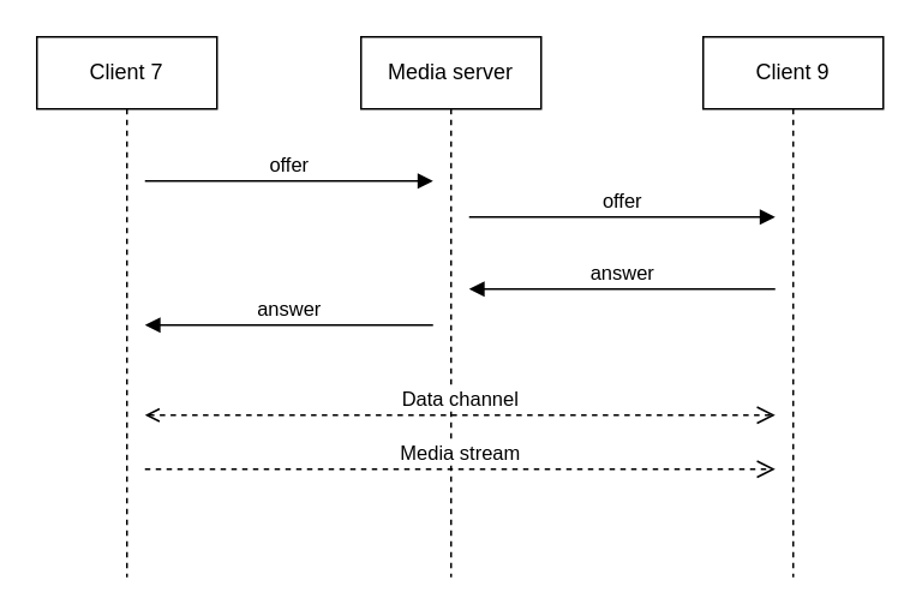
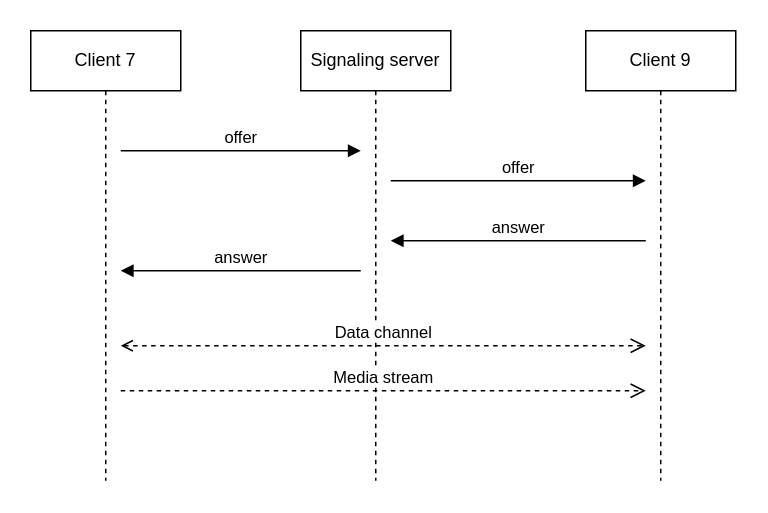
  <mxCell id="0" />
  <mxCell id="1" parent="0" />
  <mxCell id="2" value="Client 7" style="shape=umlLifeline;perimeter=lifelinePerimeter;whiteSpace=wrap;html=1;container=0;dropTarget=0;collapsible=0;recursiveResize=0;outlineConnect=0;portConstraint=eastwest;newEdgeStyle={&quot;edgeStyle&quot;:&quot;elbowEdgeStyle&quot;,&quot;elbow&quot;:&quot;vertical&quot;,&quot;curved&quot;:0,&quot;rounded&quot;:0};" parent="1" vertex="1"><mxGeometry x="20" y="20" width="100" height="300" as="geometry" /></mxCell>
- <mxCell id="3" value="Media server" style="shape=umlLifeline;perimeter=lifelinePerimeter;whiteSpace=wrap;html=1;container=0;dropTarget=0;collapsible=0;recursiveResize=0;outlineConnect=0;portConstraint=eastwest;newEdgeStyle={&quot;edgeStyle&quot;:&quot;elbowEdgeStyle&quot;,&quot;elbow&quot;:&quot;vertical&quot;,&quot;curved&quot;:0,&quot;rounded&quot;:0};" parent="1" vertex="1"><mxGeometry x="200" y="20" width="100" height="300" as="geometry" /></mxCell>
+ <mxCell id="3" value="Signaling server" style="shape=umlLifeline;perimeter=lifelinePerimeter;whiteSpace=wrap;html=1;container=0;dropTarget=0;collapsible=0;recursiveResize=0;outlineConnect=0;portConstraint=eastwest;newEdgeStyle={&quot;edgeStyle&quot;:&quot;elbowEdgeStyle&quot;,&quot;elbow&quot;:&quot;vertical&quot;,&quot;curved&quot;:0,&quot;rounded&quot;:0};" parent="1" vertex="1"><mxGeometry x="200" y="20" width="100" height="300" as="geometry" /></mxCell>
  <mxCell id="4" value="offer" style="html=1;verticalAlign=bottom;endArrow=block;edgeStyle=elbowEdgeStyle;elbow=vertical;curved=0;rounded=0;" parent="1" edge="1"><mxGeometry relative="1" as="geometry"><mxPoint x="80" y="100" as="sourcePoint" /><Array as="points"><mxPoint x="160" y="100" /></Array><mxPoint x="240" y="100" as="targetPoint" /></mxGeometry></mxCell>
  <mxCell id="5" value="answer" style="html=1;verticalAlign=bottom;endArrow=block;edgeStyle=elbowEdgeStyle;elbow=vertical;curved=0;rounded=0;" parent="1" edge="1"><mxGeometry relative="1" as="geometry"><mxPoint x="240" y="180" as="sourcePoint" /><Array as="points"><mxPoint x="170" y="180" /></Array><mxPoint x="80" y="180" as="targetPoint" /></mxGeometry></mxCell>
  <mxCell id="6" value="Data channel" style="html=1;verticalAlign=bottom;endArrow=open;dashed=1;endSize=8;rounded=0;startArrow=open;startFill=0;edgeStyle=elbowEdgeStyle;elbow=vertical;strokeColor=default;" parent="1" edge="1"><mxGeometry relative="1" as="geometry"><mxPoint x="430" y="230" as="targetPoint" /><mxPoint x="80" y="230" as="sourcePoint" /></mxGeometry></mxCell>
  <mxCell id="7" value="Client 9" style="shape=umlLifeline;perimeter=lifelinePerimeter;whiteSpace=wrap;html=1;container=0;dropTarget=0;collapsible=0;recursiveResize=0;outlineConnect=0;portConstraint=eastwest;newEdgeStyle={&quot;edgeStyle&quot;:&quot;elbowEdgeStyle&quot;,&quot;elbow&quot;:&quot;vertical&quot;,&quot;curved&quot;:0,&quot;rounded&quot;:0};" parent="1" vertex="1"><mxGeometry x="390" y="20" width="100" height="300" as="geometry" /></mxCell>
  <mxCell id="8" value="offer" style="html=1;verticalAlign=bottom;endArrow=block;edgeStyle=elbowEdgeStyle;elbow=vertical;curved=0;rounded=0;" parent="1" edge="1"><mxGeometry relative="1" as="geometry"><mxPoint x="260" y="120" as="sourcePoint" /><Array as="points"><mxPoint x="345" y="120" /></Array><mxPoint x="430" y="120" as="targetPoint" /></mxGeometry></mxCell>
  <mxCell id="9" value="answer" style="html=1;verticalAlign=bottom;endArrow=block;edgeStyle=elbowEdgeStyle;elbow=vertical;curved=0;rounded=0;endFill=1;" parent="1" edge="1"><mxGeometry relative="1" as="geometry"><mxPoint x="430" y="160" as="sourcePoint" /><Array as="points"><mxPoint x="350" y="160" /></Array><mxPoint x="260" y="160" as="targetPoint" /></mxGeometry></mxCell>
  <mxCell id="10" value="Media stream" style="html=1;verticalAlign=bottom;endArrow=open;dashed=1;endSize=8;rounded=0;startArrow=none;startFill=0;elbow=vertical;edgeStyle=elbowEdgeStyle;" parent="1" edge="1"><mxGeometry relative="1" as="geometry"><mxPoint x="430" y="260" as="targetPoint" /><mxPoint x="80" y="260" as="sourcePoint" /></mxGeometry></mxCell>
